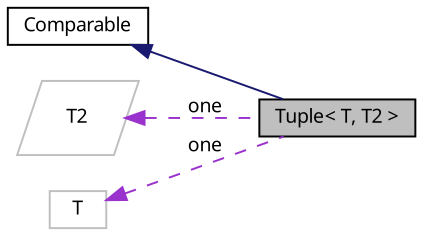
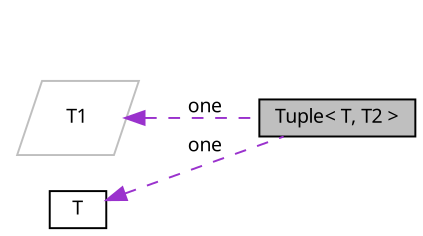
  digraph {
    fontname="Noto Sans"
    rankdir=LR
    node [color=black fillcolor=white fontname="Noto Sans" fontsize=10 shape=box style=filled]
    edge [color=darkorchid3 dir=back fontname="Noto Sans" fontsize=10 labelfontname=Helvetica labelfontsize=10 style=dashed]
    n1 [fillcolor=grey75 fontcolor=black height=0.2 label="Tuple\< T, T2 \>" width=0.4]
-   n2 [height=0.2 label=Comparable width=0.4]
-   n3 [color=grey75 height=0.2 label=T2 shape=parallelogram width=0.4]
-   n4 [color=grey75 height=0.2 label=T width=0.4]
-   n2 -> n1 [color=midnightblue style=solid]
+   n3 [color=grey75 height=0.2 label=T1 shape=parallelogram width=0.4]
+   n4 [height=0.2 label=T width=0.4]
    n3 -> n1 [label=" one"]
    n4 -> n1 [label=" one"]
  }
